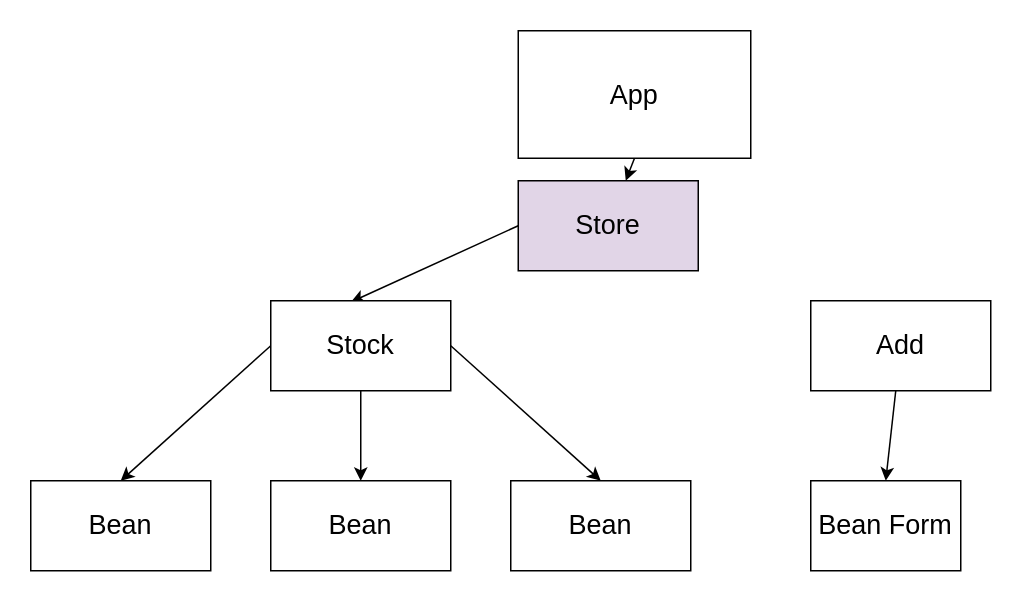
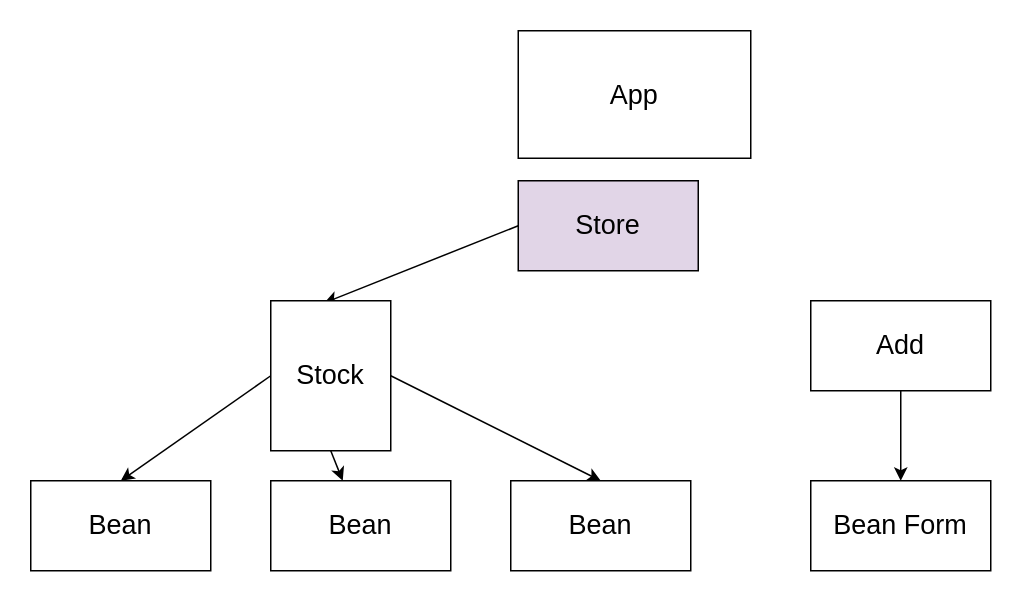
  <mxCell id="0" />
  <mxCell id="1" parent="0" />
  <mxCell id="2" style="edgeStyle=none;html=1;exitX=0;exitY=0.5;exitDx=0;exitDy=0;entryX=0.446;entryY=0.014;entryDx=0;entryDy=0;entryPerimeter=0;fontFamily=Helvetica;fontSize=18;fontColor=#F0F0F0;" parent="1" source="15" target="8" edge="1"><mxGeometry relative="1" as="geometry" /></mxCell>
- <mxCell id="3" style="edgeStyle=none;html=1;exitX=0.5;exitY=1;exitDx=0;exitDy=0;" edge="1" parent="1" source="4" target="15"><mxGeometry relative="1" as="geometry" /></mxCell>
  <mxCell id="4" value="&lt;font style=&quot;font-size: 18px;&quot;&gt;App&lt;/font&gt;" style="whiteSpace=wrap;html=1;" parent="1" vertex="1"><mxGeometry x="345" y="20" width="155" height="85" as="geometry" /></mxCell>
  <mxCell id="5" style="edgeStyle=none;html=1;exitX=1;exitY=0.5;exitDx=0;exitDy=0;entryX=0.5;entryY=0;entryDx=0;entryDy=0;fontFamily=Helvetica;fontSize=18;fontColor=#F0F0F0;" parent="1" source="8" target="9" edge="1"><mxGeometry relative="1" as="geometry" /></mxCell>
  <mxCell id="6" style="edgeStyle=none;html=1;exitX=0.5;exitY=1;exitDx=0;exitDy=0;fontFamily=Helvetica;fontSize=18;fontColor=#F0F0F0;" parent="1" source="8" target="10" edge="1"><mxGeometry relative="1" as="geometry" /></mxCell>
  <mxCell id="7" style="edgeStyle=none;html=1;exitX=0;exitY=0.5;exitDx=0;exitDy=0;entryX=0.5;entryY=0;entryDx=0;entryDy=0;fontFamily=Helvetica;fontSize=18;fontColor=#F0F0F0;" parent="1" source="8" target="11" edge="1"><mxGeometry relative="1" as="geometry" /></mxCell>
- <mxCell id="8" value="&lt;span style=&quot;text-align: left;&quot;&gt;&lt;font style=&quot;font-size: 18px;&quot;&gt;Stock&lt;/font&gt;&lt;/span&gt;" style="whiteSpace=wrap;html=1;" parent="1" vertex="1"><mxGeometry x="180" y="200" width="120" height="60" as="geometry" /></mxCell>
+ <mxCell id="8" value="&lt;span style=&quot;text-align: left;&quot;&gt;&lt;font style=&quot;font-size: 18px;&quot;&gt;Stock&lt;/font&gt;&lt;/span&gt;" style="whiteSpace=wrap;html=1;" parent="1" vertex="1"><mxGeometry x="180" y="200" width="80" height="100" as="geometry" /></mxCell>
  <mxCell id="9" value="&lt;span style=&quot;font-size: 18px; text-align: left;&quot;&gt;Bean&lt;/span&gt;" style="whiteSpace=wrap;html=1;" parent="1" vertex="1"><mxGeometry x="340" y="320" width="120" height="60" as="geometry" /></mxCell>
  <mxCell id="10" value="&lt;span style=&quot;font-size: 18px; text-align: left;&quot;&gt;Bean&lt;/span&gt;" style="whiteSpace=wrap;html=1;" parent="1" vertex="1"><mxGeometry x="180" y="320" width="120" height="60" as="geometry" /></mxCell>
  <mxCell id="11" value="&lt;span style=&quot;text-align: left;&quot;&gt;&lt;font style=&quot;font-size: 18px;&quot;&gt;Bean&lt;/font&gt;&lt;/span&gt;" style="whiteSpace=wrap;html=1;" parent="1" vertex="1"><mxGeometry x="20" y="320" width="120" height="60" as="geometry" /></mxCell>
  <mxCell id="12" style="edgeStyle=none;html=1;entryX=0.5;entryY=0;entryDx=0;entryDy=0;" edge="1" parent="1" source="13" target="14"><mxGeometry relative="1" as="geometry" /></mxCell>
  <mxCell id="13" value="&lt;font style=&quot;font-size: 18px;&quot;&gt;Add&lt;/font&gt;" style="whiteSpace=wrap;html=1;" parent="1" vertex="1"><mxGeometry x="540" y="200" width="120" height="60" as="geometry" /></mxCell>
- <mxCell id="14" value="&lt;span style=&quot;font-size: 18px; text-align: left;&quot;&gt;Bean Form&lt;/span&gt;" style="whiteSpace=wrap;html=1;" vertex="1" parent="1"><mxGeometry x="540" y="320" width="100" height="60" as="geometry" /></mxCell>
+ <mxCell id="14" value="&lt;span style=&quot;font-size: 18px; text-align: left;&quot;&gt;Bean Form&lt;/span&gt;" style="whiteSpace=wrap;html=1;" vertex="1" parent="1"><mxGeometry x="540" y="320" width="120" height="60" as="geometry" /></mxCell>
  <mxCell id="15" value="&lt;font style=&quot;font-size: 18px;&quot;&gt;Store&lt;br&gt;&lt;/font&gt;" style="whiteSpace=wrap;html=1;fillColor=#e1d5e7;" vertex="1" parent="1"><mxGeometry x="345" y="120" width="120" height="60" as="geometry" /></mxCell>
